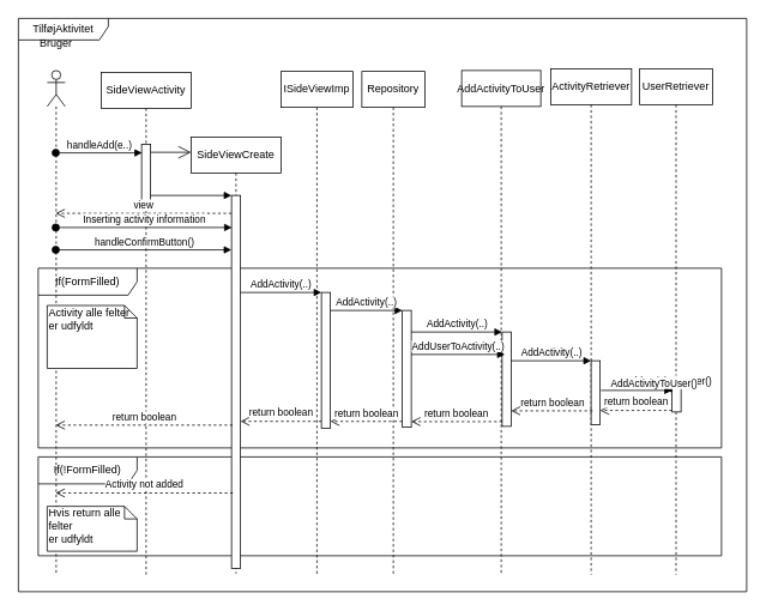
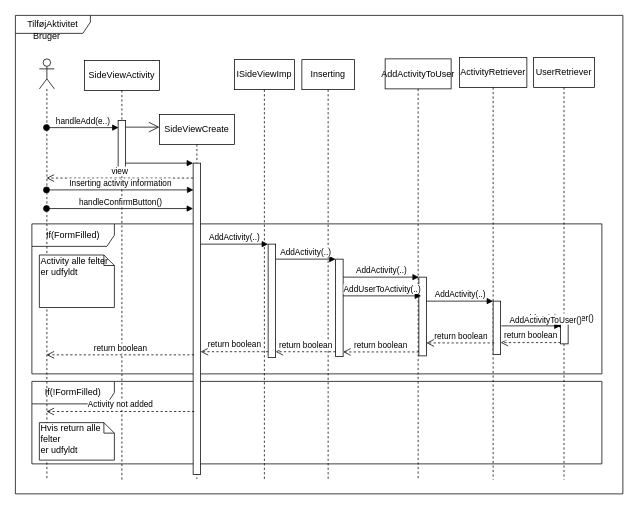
  <mxCell id="0" />
  <mxCell id="1" parent="0" />
  <mxCell id="2" value="TilføjAktivitet" style="shape=umlFrame;whiteSpace=wrap;html=1;fillColor=#ffffff;width=100;height=24;noLabel=0;portConstraintRotation=0;snapToPoint=0;fixDash=0;autosize=0;collapsible=0;container=0;part=0;backgroundOutline=0;" vertex="1" parent="1"><mxGeometry x="20" y="20" width="810" height="638" as="geometry" /></mxCell>
  <mxCell id="3" value="If(!FormFilled)" style="shape=umlFrame;whiteSpace=wrap;html=1;fillColor=none;width=110;height=30;shadow=0;" vertex="1" parent="1"><mxGeometry x="42" y="508" width="760" height="110" as="geometry" /></mxCell>
  <mxCell id="4" value="If(FormFilled)" style="shape=umlFrame;whiteSpace=wrap;html=1;fillColor=none;width=110;height=30;shadow=0;" vertex="1" parent="1"><mxGeometry x="42" y="298" width="760" height="200" as="geometry" /></mxCell>
  <mxCell id="5" value="" style="shape=umlLifeline;participant=umlActor;perimeter=lifelinePerimeter;whiteSpace=wrap;html=1;container=1;collapsible=0;recursiveResize=0;verticalAlign=top;spacingTop=36;labelBackgroundColor=#ffffff;outlineConnect=0;fillColor=#ffffff;" vertex="1" parent="1"><mxGeometry x="52" y="78" width="20" height="560" as="geometry" /></mxCell>
  <mxCell id="6" value="SideViewActivity" style="shape=umlLifeline;perimeter=lifelinePerimeter;whiteSpace=wrap;html=1;container=1;collapsible=0;recursiveResize=0;outlineConnect=0;fillColor=#ffffff;" vertex="1" parent="1"><mxGeometry x="112" y="80" width="100" height="559" as="geometry" /></mxCell>
  <mxCell id="7" value="" style="html=1;points=[];perimeter=orthogonalPerimeter;fillColor=#ffffff;" vertex="1" parent="6"><mxGeometry x="45" y="80" width="10" height="70" as="geometry" /></mxCell>
  <mxCell id="8" value="Bruger" style="text;html=1;resizable=0;points=[];autosize=1;align=left;verticalAlign=top;spacingTop=-4;" vertex="1" parent="1"><mxGeometry x="42" y="38" width="50" height="20" as="geometry" /></mxCell>
  <mxCell id="9" value="SideViewCreate" style="shape=umlLifeline;perimeter=lifelinePerimeter;whiteSpace=wrap;html=1;container=1;collapsible=0;recursiveResize=0;outlineConnect=0;fillColor=#ffffff;" vertex="1" parent="1"><mxGeometry x="212" y="152" width="100" height="486" as="geometry" /></mxCell>
  <mxCell id="10" value="" style="html=1;points=[];perimeter=orthogonalPerimeter;fillColor=#ffffff;" vertex="1" parent="9"><mxGeometry x="45" y="65" width="10" height="415" as="geometry" /></mxCell>
  <mxCell id="11" value="handleAdd(e..)" style="html=1;verticalAlign=bottom;startArrow=oval;endArrow=block;startSize=8;entryX=0.066;entryY=0.138;entryDx=0;entryDy=0;entryPerimeter=0;" edge="1" target="7" parent="1" source="5"><mxGeometry relative="1" as="geometry"><mxPoint x="62" y="228" as="sourcePoint" /></mxGeometry></mxCell>
  <mxCell id="12" value="" style="html=1;verticalAlign=bottom;endArrow=block;entryX=0;entryY=0;" edge="1" target="10" parent="1" source="7"><mxGeometry relative="1" as="geometry"><mxPoint x="347" y="198.5" as="sourcePoint" /></mxGeometry></mxCell>
  <mxCell id="13" value="view" style="html=1;verticalAlign=bottom;endArrow=open;dashed=1;endSize=8;exitX=0;exitY=0.048;exitDx=0;exitDy=0;exitPerimeter=0;" edge="1" source="10" parent="1" target="5"><mxGeometry relative="1" as="geometry"><mxPoint x="108.5" y="242" as="targetPoint" /><mxPoint x="322" y="242" as="sourcePoint" /></mxGeometry></mxCell>
  <mxCell id="14" value="" style="endArrow=open;endFill=1;endSize=12;html=1;" edge="1" parent="1" source="7"><mxGeometry width="160" relative="1" as="geometry"><mxPoint x="168.143" y="172.571" as="sourcePoint" /><mxPoint x="212" y="169" as="targetPoint" /></mxGeometry></mxCell>
  <mxCell id="15" value="Inserting activity information" style="html=1;verticalAlign=bottom;startArrow=oval;startFill=1;endArrow=block;startSize=8;entryX=0.045;entryY=0.086;entryDx=0;entryDy=0;entryPerimeter=0;" edge="1" parent="1" source="5" target="10"><mxGeometry width="60" relative="1" as="geometry"><mxPoint x="108.5" y="259" as="sourcePoint" /><mxPoint x="327" y="259" as="targetPoint" /></mxGeometry></mxCell>
  <mxCell id="16" value="ISideViewImp" style="shape=umlLifeline;perimeter=lifelinePerimeter;whiteSpace=wrap;html=1;container=1;collapsible=0;recursiveResize=0;outlineConnect=0;fillColor=#ffffff;" vertex="1" parent="1"><mxGeometry x="312" y="79" width="80" height="560" as="geometry" /></mxCell>
  <mxCell id="17" value="" style="html=1;points=[];perimeter=orthogonalPerimeter;fillColor=#ffffff;" vertex="1" parent="16"><mxGeometry x="45" y="246" width="10" height="151" as="geometry" /></mxCell>
  <mxCell id="18" value="AddActivity(..)" style="html=1;verticalAlign=bottom;endArrow=block;entryX=0;entryY=0;" edge="1" target="17" parent="1" source="10"><mxGeometry relative="1" as="geometry"><mxPoint x="357" y="278" as="sourcePoint" /></mxGeometry></mxCell>
- <mxCell id="19" value="Repository" style="shape=umlLifeline;perimeter=lifelinePerimeter;whiteSpace=wrap;html=1;container=1;collapsible=0;recursiveResize=0;outlineConnect=0;fillColor=#ffffff;" vertex="1" parent="1"><mxGeometry x="402" y="79" width="70" height="560" as="geometry" /></mxCell>
+ <mxCell id="19" value="Inserting" style="shape=umlLifeline;perimeter=lifelinePerimeter;whiteSpace=wrap;html=1;container=1;collapsible=0;recursiveResize=0;outlineConnect=0;fillColor=#ffffff;" vertex="1" parent="1"><mxGeometry x="402" y="79" width="70" height="560" as="geometry" /></mxCell>
  <mxCell id="20" value="" style="html=1;points=[];perimeter=orthogonalPerimeter;fillColor=#ffffff;" vertex="1" parent="19"><mxGeometry x="45" y="266" width="10" height="130" as="geometry" /></mxCell>
  <mxCell id="21" value="AddActivity(..)" style="html=1;verticalAlign=bottom;endArrow=block;entryX=0;entryY=0;" edge="1" target="20" parent="1" source="17"><mxGeometry relative="1" as="geometry"><mxPoint x="467" y="324.5" as="sourcePoint" /></mxGeometry></mxCell>
  <mxCell id="22" value="AddActivityToUser" style="shape=umlLifeline;perimeter=lifelinePerimeter;whiteSpace=wrap;html=1;container=1;collapsible=0;recursiveResize=0;outlineConnect=0;fillColor=#ffffff;" vertex="1" parent="1"><mxGeometry x="513" y="78" width="88" height="561" as="geometry" /></mxCell>
  <mxCell id="23" value="" style="html=1;points=[];perimeter=orthogonalPerimeter;fillColor=#ffffff;" vertex="1" parent="22"><mxGeometry x="45" y="291" width="10" height="105" as="geometry" /></mxCell>
  <mxCell id="24" value="AddActivity(..)" style="html=1;verticalAlign=bottom;endArrow=block;entryX=0;entryY=0;" edge="1" target="23" parent="1" source="20"><mxGeometry relative="1" as="geometry"><mxPoint x="577" y="370" as="sourcePoint" /></mxGeometry></mxCell>
  <mxCell id="25" value="AddUserToActivity(..)" style="html=1;verticalAlign=bottom;endArrow=block;entryX=0.3;entryY=0.238;entryDx=0;entryDy=0;entryPerimeter=0;" edge="1" parent="1" source="20" target="23"><mxGeometry relative="1" as="geometry"><mxPoint x="547" y="389" as="sourcePoint" /><mxPoint x="647" y="389" as="targetPoint" /></mxGeometry></mxCell>
  <mxCell id="26" value="ActivityRetriever" style="shape=umlLifeline;perimeter=lifelinePerimeter;whiteSpace=wrap;html=1;container=1;collapsible=0;recursiveResize=0;outlineConnect=0;fillColor=#ffffff;" vertex="1" parent="1"><mxGeometry x="612" y="76" width="90" height="563" as="geometry" /></mxCell>
  <mxCell id="27" value="" style="html=1;points=[];perimeter=orthogonalPerimeter;fillColor=#ffffff;" vertex="1" parent="26"><mxGeometry x="45" y="325" width="10" height="71" as="geometry" /></mxCell>
  <mxCell id="28" value="UserRetriever" style="shape=umlLifeline;perimeter=lifelinePerimeter;whiteSpace=wrap;html=1;container=1;collapsible=0;recursiveResize=0;outlineConnect=0;fillColor=#ffffff;" vertex="1" parent="1"><mxGeometry x="711" y="76" width="81" height="563" as="geometry" /></mxCell>
  <mxCell id="29" value="AddActivity(..)" style="html=1;verticalAlign=bottom;endArrow=block;entryX=0;entryY=0;" edge="1" target="27" parent="1" source="23"><mxGeometry relative="1" as="geometry"><mxPoint x="697" y="404" as="sourcePoint" /></mxGeometry></mxCell>
  <mxCell id="30" value="AddActivityToUser()" style="html=1;verticalAlign=bottom;endArrow=block;" edge="1" parent="1" source="40"><mxGeometry x="0.491" y="-1" relative="1" as="geometry"><mxPoint x="668" y="434" as="sourcePoint" /><mxPoint x="742" y="434" as="targetPoint" /><mxPoint as="offset" /></mxGeometry></mxCell>
  <mxCell id="31" value="return boolean" style="html=1;verticalAlign=bottom;endArrow=open;dashed=1;endSize=8;exitX=0;exitY=0.95;" edge="1" source="40" parent="1" target="27"><mxGeometry relative="1" as="geometry"><mxPoint x="771.5" y="454" as="targetPoint" /></mxGeometry></mxCell>
  <mxCell id="32" value="return boolean" style="html=1;verticalAlign=bottom;endArrow=open;dashed=1;endSize=8;exitX=0.155;exitY=0.785;exitDx=0;exitDy=0;exitPerimeter=0;" edge="1" source="27" parent="1" target="23"><mxGeometry relative="1" as="geometry"><mxPoint x="663.5" y="456" as="targetPoint" /></mxGeometry></mxCell>
  <mxCell id="33" value="return boolean" style="html=1;verticalAlign=bottom;endArrow=open;dashed=1;endSize=8;exitX=0;exitY=0.95;" edge="1" source="23" parent="1" target="20"><mxGeometry relative="1" as="geometry"><mxPoint x="589" y="446" as="targetPoint" /></mxGeometry></mxCell>
  <mxCell id="34" value="return boolean" style="html=1;verticalAlign=bottom;endArrow=open;dashed=1;endSize=8;exitX=0;exitY=0.95;" edge="1" source="17" parent="1" target="10"><mxGeometry relative="1" as="geometry"><mxPoint x="357" y="354.5" as="targetPoint" /></mxGeometry></mxCell>
  <mxCell id="35" value="return boolean" style="html=1;verticalAlign=bottom;endArrow=open;dashed=1;endSize=8;exitX=0;exitY=0.95;" edge="1" source="20" parent="1" target="17"><mxGeometry relative="1" as="geometry"><mxPoint x="472" y="420" as="targetPoint" /></mxGeometry></mxCell>
  <mxCell id="36" value="handleConfirmButton()" style="html=1;verticalAlign=bottom;startArrow=oval;startFill=1;endArrow=block;startSize=8;entryX=-0.003;entryY=0.146;entryDx=0;entryDy=0;entryPerimeter=0;" edge="1" parent="1" source="5" target="10"><mxGeometry width="60" relative="1" as="geometry"><mxPoint x="108.5" y="278" as="sourcePoint" /><mxPoint x="332" y="278" as="targetPoint" /></mxGeometry></mxCell>
  <mxCell id="37" value="Hvis return alle felter&lt;br&gt;er udfyldt" style="shape=note;whiteSpace=wrap;html=1;size=14;verticalAlign=top;align=left;spacingTop=-6;shadow=0;fillColor=#ffffff;" vertex="1" parent="1"><mxGeometry x="52" y="563" width="100" height="50" as="geometry" /></mxCell>
  <mxCell id="38" value="Activity not added" style="html=1;verticalAlign=bottom;endArrow=open;dashed=1;endSize=8;exitX=0.152;exitY=0.798;exitDx=0;exitDy=0;exitPerimeter=0;" edge="1" parent="1" source="10" target="5"><mxGeometry relative="1" as="geometry"><mxPoint x="262" y="538" as="sourcePoint" /><mxPoint x="152" y="558" as="targetPoint" /></mxGeometry></mxCell>
  <mxCell id="39" value="return boolean" style="html=1;verticalAlign=bottom;endArrow=open;dashed=1;endSize=8;exitX=0.12;exitY=0.616;exitDx=0;exitDy=0;exitPerimeter=0;" edge="1" parent="1" source="10" target="5"><mxGeometry relative="1" as="geometry"><mxPoint x="347" y="478" as="targetPoint" /><mxPoint x="332" y="478" as="sourcePoint" /></mxGeometry></mxCell>
  <mxCell id="40" value="" style="html=1;points=[];perimeter=orthogonalPerimeter;fillColor=#ffffff;" vertex="1" parent="1"><mxGeometry x="747" y="424" width="10" height="34" as="geometry" /></mxCell>
  <mxCell id="41" value="AddActivityToUser()" style="html=1;verticalAlign=bottom;endArrow=block;" edge="1" parent="1" target="40"><mxGeometry x="0.491" y="-1" relative="1" as="geometry"><mxPoint x="668" y="434" as="sourcePoint" /><mxPoint x="742" y="434" as="targetPoint" /><mxPoint as="offset" /></mxGeometry></mxCell>
  <mxCell id="42" value="Activity alle felter&lt;br&gt;er udfyldt" style="shape=note;whiteSpace=wrap;html=1;size=14;verticalAlign=top;align=left;spacingTop=-6;shadow=0;fillColor=#ffffff;" vertex="1" parent="1"><mxGeometry x="52" y="339.5" width="100" height="70" as="geometry" /></mxCell>
